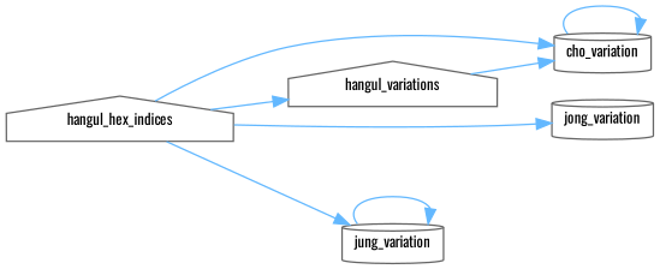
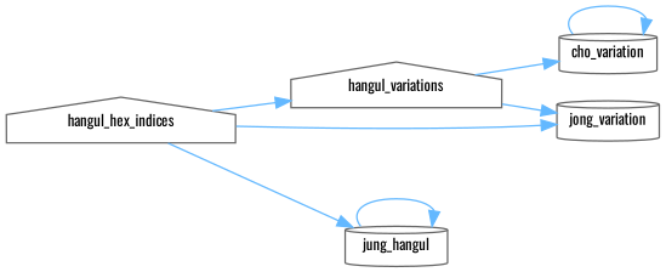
  digraph {
    fontname=Oswald
    rankdir=LR
    node [color=grey40 fillcolor=white fontname=Oswald fontsize=10 shape=cylinder style=filled]
    edge [color=steelblue1 fontname=Oswald fontsize=10 labelfontname=Helvetica labelfontsize=10 style=solid]
    n1 [height=0.2 label=hangul_hex_indices shape=house width=0.4]
    n2 [height=0.2 label=cho_variation width=0.4]
    n3 [height=0.2 label=hangul_variations shape=house width=0.4]
    n4 [height=0.2 label=jong_variation width=0.4]
-   n5 [height=0.2 label=jung_variation width=0.4]
-   n1 -> n2
+   n5 [height=0.2 label=jung_hangul width=0.4]
    n1 -> n3
    n1 -> n4
    n1 -> n5
    n2 -> n2
    n3 -> n2
+   n3 -> n4
    n5 -> n5
  }
